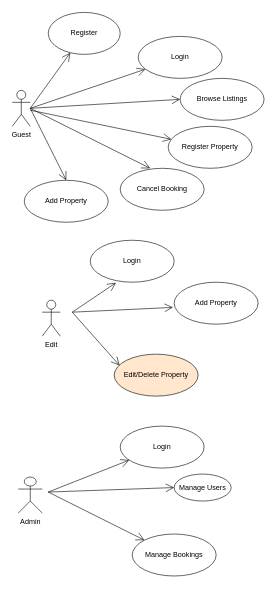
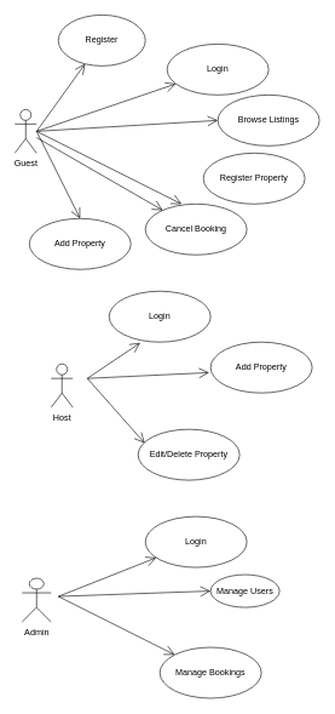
  <mxCell id="0" />
  <mxCell id="1" parent="0" />
  <mxCell id="2" value="Admin" style="shape=umlActor;verticalLabelPosition=bottom;verticalAlign=top;html=1;" vertex="1" parent="1"><mxGeometry x="30" y="795" width="40" height="60" as="geometry" /></mxCell>
- <mxCell id="3" value="Edit" style="shape=umlActor;verticalLabelPosition=bottom;verticalAlign=top;html=1;" vertex="1" parent="1"><mxGeometry x="70" y="500" width="30" height="60" as="geometry" /></mxCell>
+ <mxCell id="3" value="Host" style="shape=umlActor;verticalLabelPosition=bottom;verticalAlign=top;html=1;" vertex="1" parent="1"><mxGeometry x="70" y="500" width="30" height="60" as="geometry" /></mxCell>
  <mxCell id="4" value="Guest" style="shape=umlActor;verticalLabelPosition=bottom;verticalAlign=top;html=1;" vertex="1" parent="1"><mxGeometry x="20" y="150" width="30" height="60" as="geometry" /></mxCell>
  <mxCell id="5" value="Add Property" style="ellipse;whiteSpace=wrap;html=1;" vertex="1" parent="1"><mxGeometry x="40" y="300" width="140" height="70" as="geometry" /></mxCell>
  <mxCell id="6" value="Register" style="ellipse;whiteSpace=wrap;html=1;" vertex="1" parent="1"><mxGeometry x="80" y="20" width="120" height="70" as="geometry" /></mxCell>
  <mxCell id="7" value="Login" style="ellipse;whiteSpace=wrap;html=1;" vertex="1" parent="1"><mxGeometry x="230" y="60" width="140" height="70" as="geometry" /></mxCell>
  <mxCell id="8" value="Browse Listings" style="ellipse;whiteSpace=wrap;html=1;" vertex="1" parent="1"><mxGeometry x="300" y="130" width="140" height="70" as="geometry" /></mxCell>
  <mxCell id="9" value="Register Property" style="ellipse;whiteSpace=wrap;html=1;" vertex="1" parent="1"><mxGeometry x="280" width="140" height="70" as="geometry" y="210" /></mxCell>
  <mxCell id="10" value="Cancel Booking" style="ellipse;whiteSpace=wrap;html=1;" vertex="1" parent="1"><mxGeometry x="200" y="280" width="140" height="70" as="geometry" /></mxCell>
  <mxCell id="11" value="Login" style="ellipse;whiteSpace=wrap;html=1;" vertex="1" parent="1"><mxGeometry x="150" y="400" width="140" height="70" as="geometry" /></mxCell>
  <mxCell id="12" value="Add Property" style="ellipse;whiteSpace=wrap;html=1;" vertex="1" parent="1"><mxGeometry x="290" y="470" width="140" height="70" as="geometry" /></mxCell>
- <mxCell id="13" value="Edit/Delete Property" style="ellipse;whiteSpace=wrap;html=1;fillColor=#ffe6cc;" vertex="1" parent="1"><mxGeometry x="190" y="590" width="140" height="70" as="geometry" /></mxCell>
+ <mxCell id="13" value="Edit/Delete Property" style="ellipse;whiteSpace=wrap;html=1;" vertex="1" parent="1"><mxGeometry x="190" y="590" width="140" height="70" as="geometry" /></mxCell>
  <mxCell id="14" value="Login" style="ellipse;whiteSpace=wrap;html=1;" vertex="1" parent="1"><mxGeometry x="200" y="710" width="140" height="70" as="geometry" /></mxCell>
  <mxCell id="15" value=" Manage Users" style="ellipse;whiteSpace=wrap;html=1;" vertex="1" parent="1"><mxGeometry x="290" y="790" width="95" height="45" as="geometry" /></mxCell>
  <mxCell id="16" value="Manage Bookings" style="ellipse;whiteSpace=wrap;html=1;" vertex="1" parent="1"><mxGeometry x="220" y="890" width="140" height="70" as="geometry" /></mxCell>
  <mxCell id="17" value="" style="endArrow=open;endFill=1;endSize=12;html=1;rounded=0;entryX=0;entryY=0.5;entryDx=0;entryDy=0;" edge="1" parent="1" target="15"><mxGeometry width="160" relative="1" as="geometry"><mxPoint x="80" y="820" as="sourcePoint" /><mxPoint x="240" y="839.5" as="targetPoint" /></mxGeometry></mxCell>
  <mxCell id="18" value="" style="endArrow=open;endFill=1;endSize=12;html=1;rounded=0;" edge="1" parent="1" target="14"><mxGeometry width="160" relative="1" as="geometry"><mxPoint x="80" y="820" as="sourcePoint" /><mxPoint x="280" y="810" as="targetPoint" /></mxGeometry></mxCell>
  <mxCell id="19" value="" style="endArrow=open;endFill=1;endSize=12;html=1;rounded=0;" edge="1" parent="1" target="16"><mxGeometry width="160" relative="1" as="geometry"><mxPoint x="80" y="820" as="sourcePoint" /><mxPoint x="290" y="860" as="targetPoint" /></mxGeometry></mxCell>
  <mxCell id="20" value="" style="endArrow=open;endFill=1;endSize=12;html=1;rounded=0;entryX=0.064;entryY=0.271;entryDx=0;entryDy=0;entryPerimeter=0;" edge="1" parent="1" target="13"><mxGeometry width="160" relative="1" as="geometry"><mxPoint x="120" y="520" as="sourcePoint" /><mxPoint x="310" y="540" as="targetPoint" /></mxGeometry></mxCell>
  <mxCell id="21" value="" style="endArrow=open;endFill=1;endSize=12;html=1;rounded=0;entryX=0.307;entryY=1.014;entryDx=0;entryDy=0;entryPerimeter=0;" edge="1" parent="1" target="11"><mxGeometry width="160" relative="1" as="geometry"><mxPoint x="120" y="520" as="sourcePoint" /><mxPoint x="310" y="500" as="targetPoint" /></mxGeometry></mxCell>
  <mxCell id="22" value="" style="endArrow=open;endFill=1;endSize=12;html=1;rounded=0;" edge="1" parent="1"><mxGeometry width="160" relative="1" as="geometry"><mxPoint x="120" y="520" as="sourcePoint" /><mxPoint x="288" y="512" as="targetPoint" /></mxGeometry></mxCell>
  <mxCell id="23" value="" style="endArrow=open;endFill=1;endSize=12;html=1;rounded=0;entryX=0.5;entryY=0;entryDx=0;entryDy=0;" edge="1" parent="1" target="5"><mxGeometry width="160" relative="1" as="geometry"><mxPoint x="50" y="180" as="sourcePoint" /><mxPoint x="260" y="190" as="targetPoint" /></mxGeometry></mxCell>
  <mxCell id="24" value="" style="endArrow=open;endFill=1;endSize=12;html=1;rounded=0;entryX=0.357;entryY=0;entryDx=0;entryDy=0;entryPerimeter=0;" edge="1" parent="1" target="10"><mxGeometry width="160" relative="1" as="geometry"><mxPoint x="50" y="180" as="sourcePoint" /><mxPoint x="270" y="200" as="targetPoint" /></mxGeometry></mxCell>
- <mxCell id="25" value="" style="endArrow=open;endFill=1;endSize=12;html=1;rounded=0;" edge="1" parent="1" source="4" target="9"><mxGeometry width="160" relative="1" as="geometry"><mxPoint x="80" y="190" as="sourcePoint" /><mxPoint x="290" y="190" as="targetPoint" /></mxGeometry></mxCell>
+ <mxCell id="25" value="" style="endArrow=open;endFill=1;endSize=12;html=1;rounded=0;" edge="1" parent="1" source="4" target="10"><mxGeometry width="160" relative="1" as="geometry"><mxPoint x="80" y="190" as="sourcePoint" /><mxPoint x="290" y="190" as="targetPoint" /></mxGeometry></mxCell>
  <mxCell id="26" value="" style="endArrow=open;endFill=1;endSize=12;html=1;rounded=0;entryX=0;entryY=0.5;entryDx=0;entryDy=0;" edge="1" parent="1" target="8"><mxGeometry width="160" relative="1" as="geometry"><mxPoint x="50" y="180" as="sourcePoint" /><mxPoint x="209.183" y="130.001" as="targetPoint" /></mxGeometry></mxCell>
  <mxCell id="27" value="" style="endArrow=open;endFill=1;endSize=12;html=1;rounded=0;" edge="1" parent="1" target="7"><mxGeometry width="160" relative="1" as="geometry"><mxPoint x="50" y="180" as="sourcePoint" /><mxPoint x="300" y="179.5" as="targetPoint" /></mxGeometry></mxCell>
  <mxCell id="28" value="" style="endArrow=open;endFill=1;endSize=12;html=1;rounded=0;" edge="1" parent="1" target="6"><mxGeometry width="160" relative="1" as="geometry"><mxPoint x="50" y="180" as="sourcePoint" /><mxPoint x="260" y="180" as="targetPoint" /></mxGeometry></mxCell>
